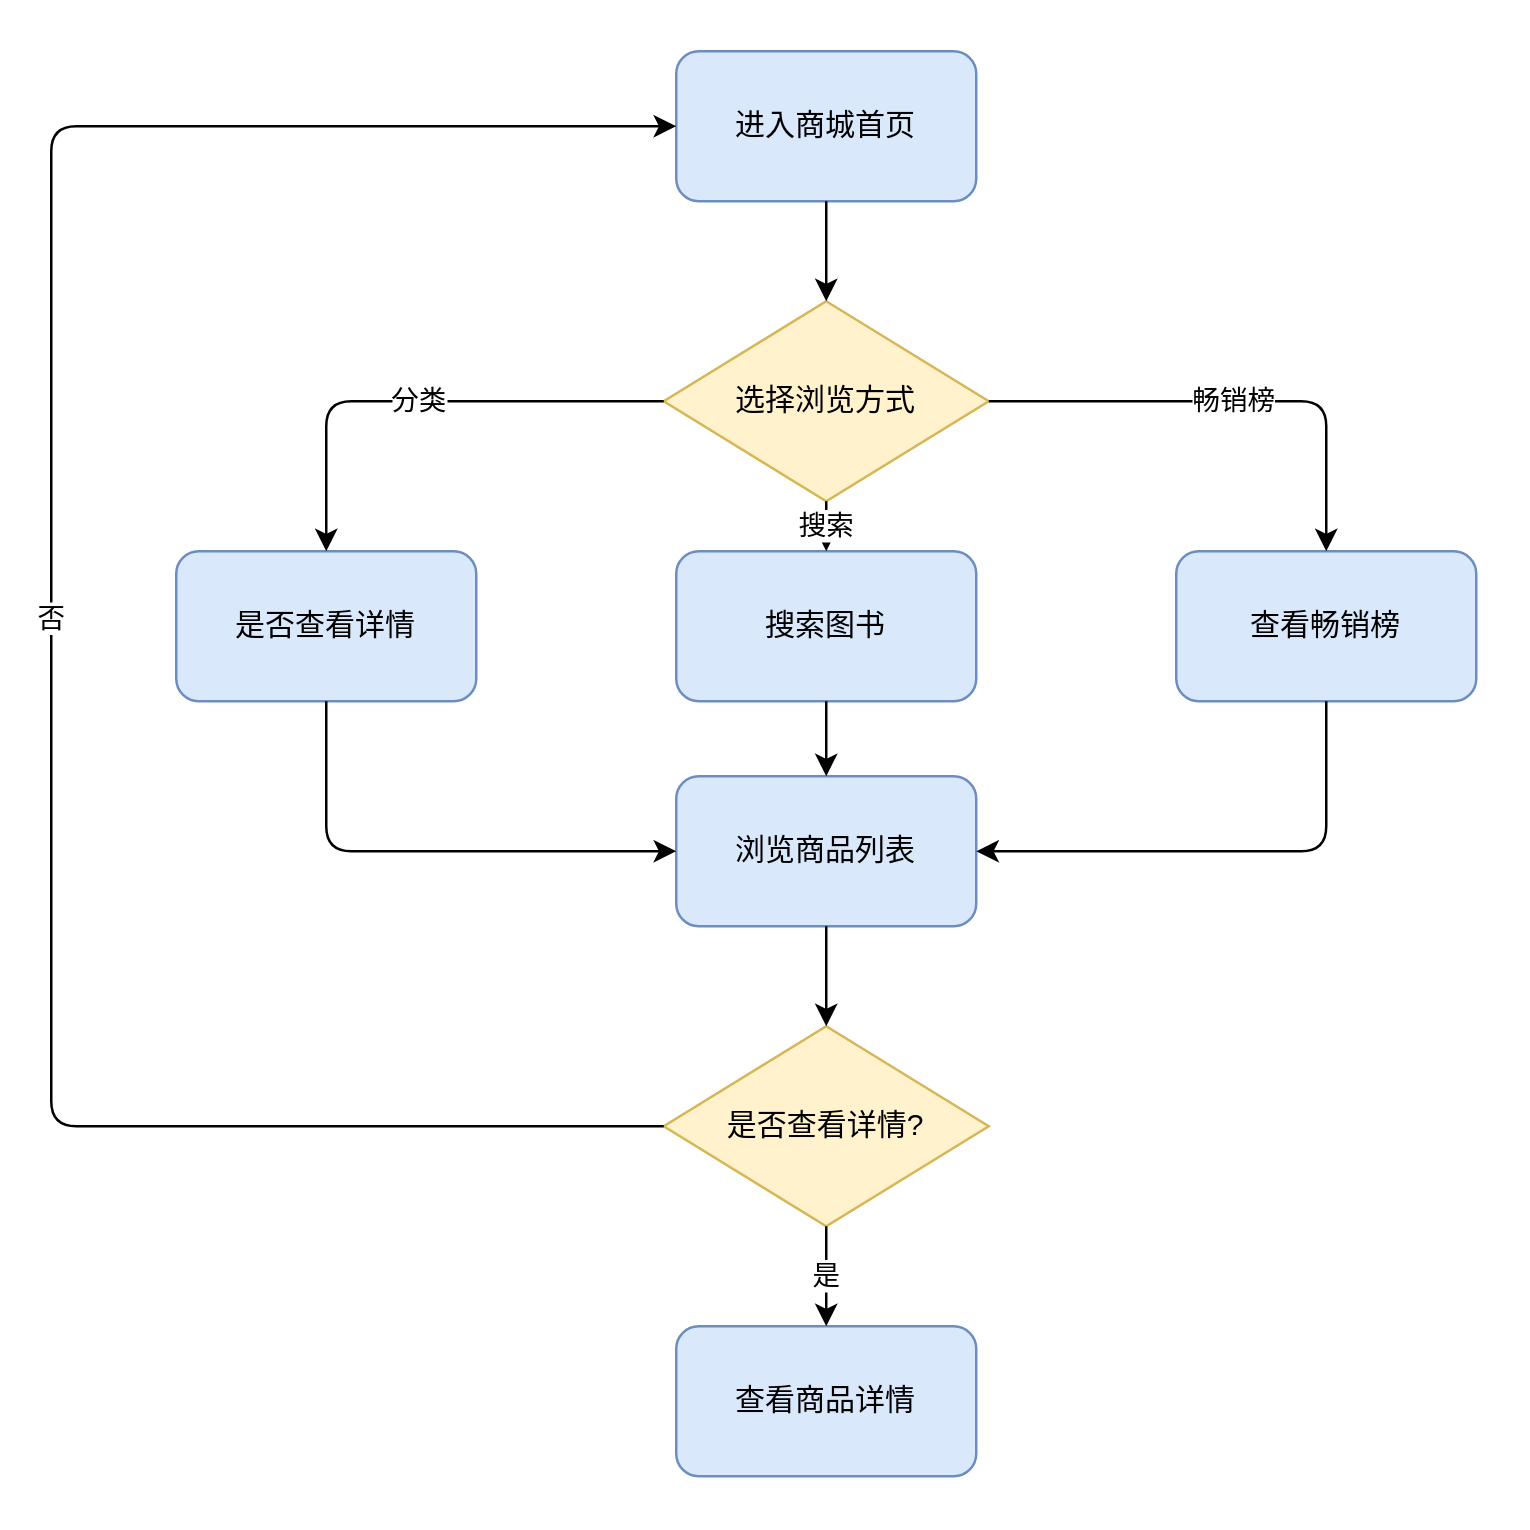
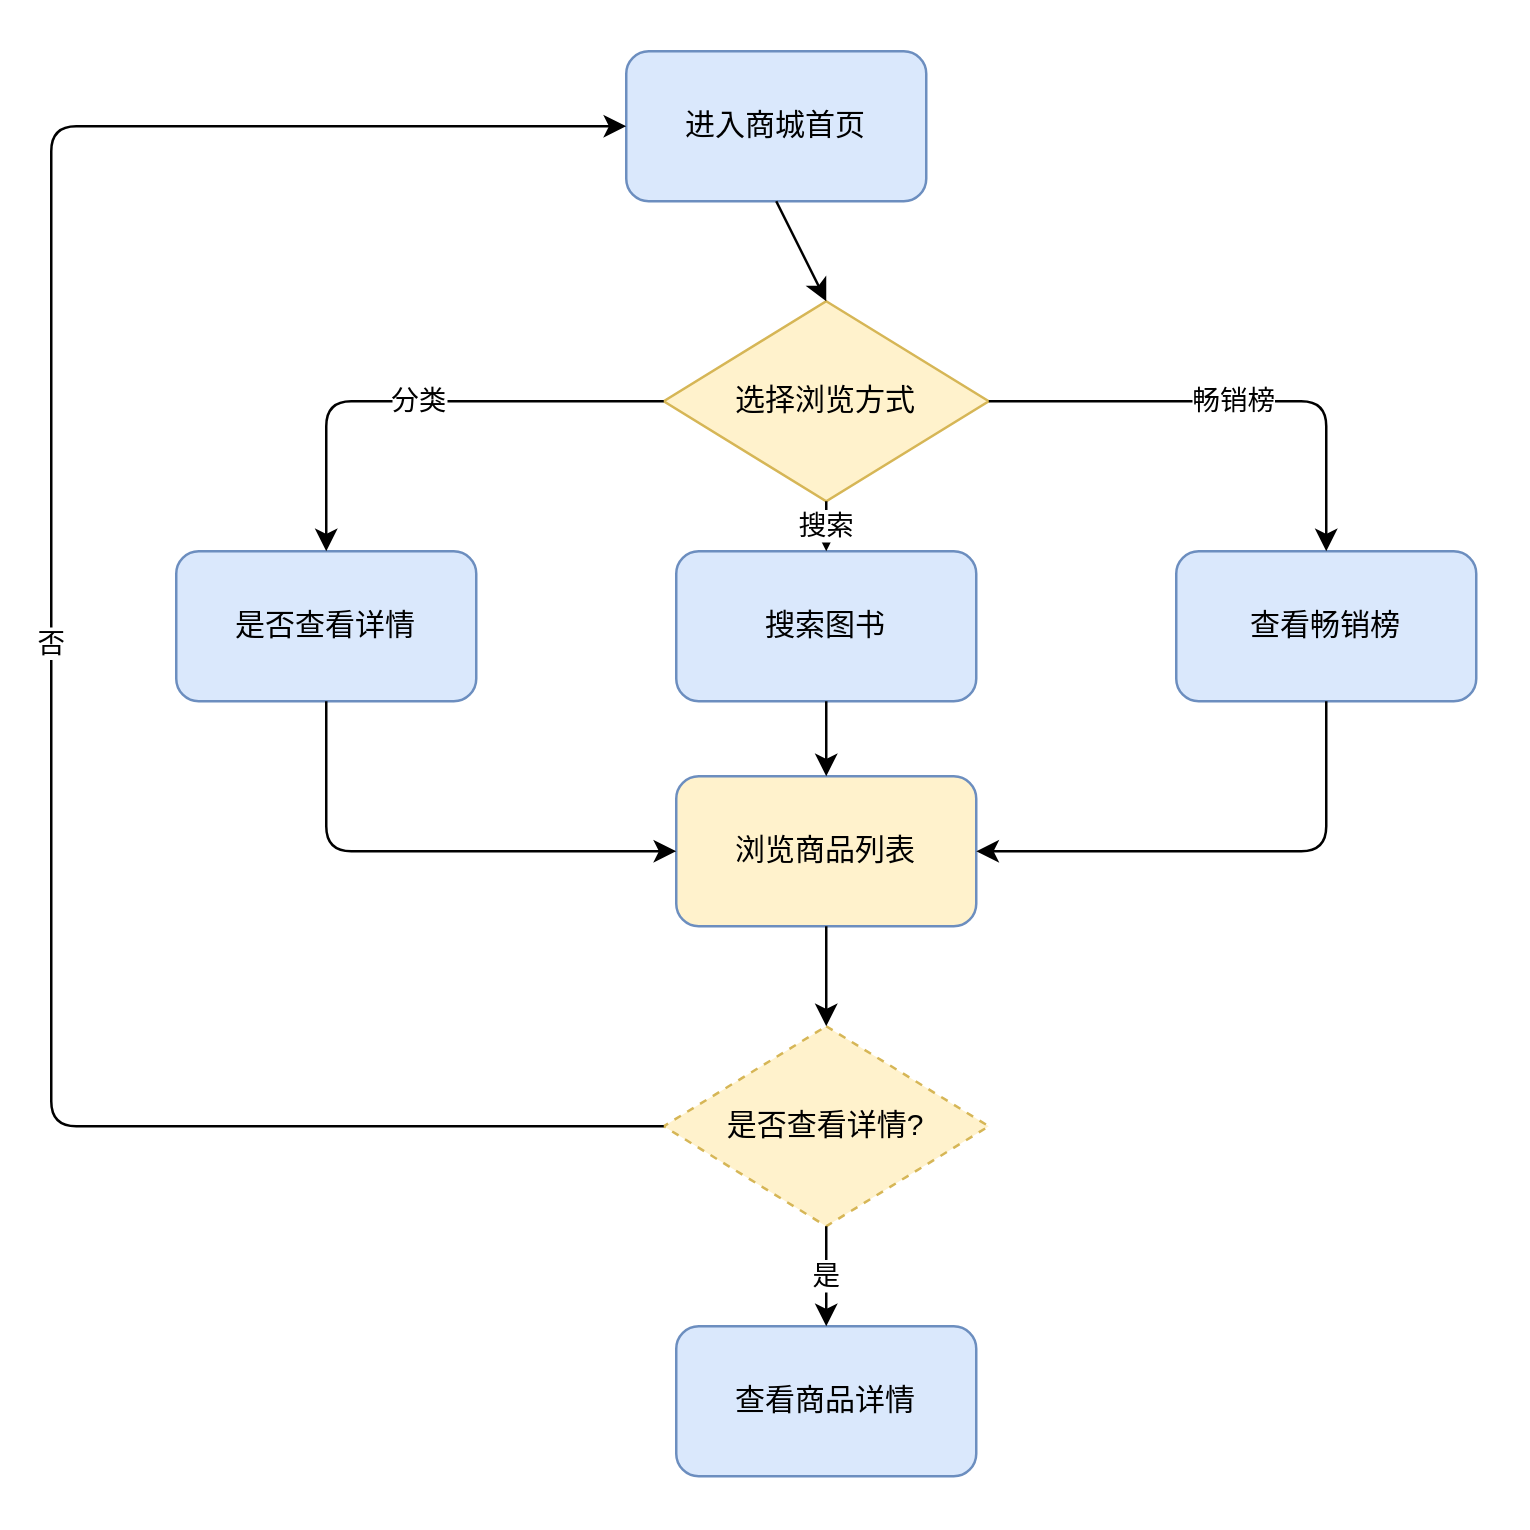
  <mxCell id="0" />
  <mxCell id="1" parent="0" />
- <mxCell id="2" value="进入商城首页" style="rounded=1;whiteSpace=wrap;html=1;fillColor=#dae8fc;strokeColor=#6c8ebf;" parent="1" vertex="1"><mxGeometry x="270" y="20" width="120" height="60" as="geometry" /></mxCell>
+ <mxCell id="2" value="进入商城首页" style="rounded=1;whiteSpace=wrap;html=1;fillColor=#dae8fc;strokeColor=#6c8ebf;" parent="1" vertex="1"><mxGeometry x="250" y="20" width="120" height="60" as="geometry" /></mxCell>
  <mxCell id="3" value="选择浏览方式" style="rhombus;whiteSpace=wrap;html=1;fillColor=#fff2cc;strokeColor=#d6b656;" parent="1" vertex="1"><mxGeometry x="265" y="120" width="130" height="80" as="geometry" /></mxCell>
  <mxCell id="4" value="是否查看详情" style="rounded=1;whiteSpace=wrap;html=1;fillColor=#dae8fc;strokeColor=#6c8ebf;" parent="1" vertex="1"><mxGeometry x="70" y="220" width="120" height="60" as="geometry" /></mxCell>
  <mxCell id="5" value="搜索图书" style="rounded=1;whiteSpace=wrap;html=1;fillColor=#dae8fc;strokeColor=#6c8ebf;" parent="1" vertex="1"><mxGeometry x="270" y="220" width="120" height="60" as="geometry" /></mxCell>
  <mxCell id="6" value="查看畅销榜" style="rounded=1;whiteSpace=wrap;html=1;fillColor=#dae8fc;strokeColor=#6c8ebf;" parent="1" vertex="1"><mxGeometry x="470" y="220" width="120" height="60" as="geometry" /></mxCell>
- <mxCell id="7" value="浏览商品列表" style="rounded=1;whiteSpace=wrap;html=1;fillColor=#dae8fc;strokeColor=#6c8ebf;" parent="1" vertex="1"><mxGeometry x="270" y="310" width="120" height="60" as="geometry" /></mxCell>
- <mxCell id="8" value="是否查看详情?" style="rhombus;whiteSpace=wrap;html=1;fillColor=#fff2cc;strokeColor=#d6b656;" parent="1" vertex="1"><mxGeometry x="265" y="410" width="130" height="80" as="geometry" /></mxCell>
+ <mxCell id="7" value="浏览商品列表" style="rounded=1;whiteSpace=wrap;html=1;fillColor=#fff2cc;strokeColor=#6c8ebf;" parent="1" vertex="1"><mxGeometry x="270" y="310" width="120" height="60" as="geometry" /></mxCell>
+ <mxCell id="8" value="是否查看详情?" style="rhombus;whiteSpace=wrap;html=1;fillColor=#fff2cc;strokeColor=#d6b656;dashed=1;" parent="1" vertex="1"><mxGeometry x="265" y="410" width="130" height="80" as="geometry" /></mxCell>
  <mxCell id="9" value="查看商品详情" style="rounded=1;whiteSpace=wrap;html=1;fillColor=#dae8fc;strokeColor=#6c8ebf;" parent="1" vertex="1"><mxGeometry x="270" y="530" width="120" height="60" as="geometry" /></mxCell>
  <mxCell id="10" value="" style="endArrow=classic;html=1;exitX=0.5;exitY=1;exitDx=0;exitDy=0;entryX=0.5;entryY=0;entryDx=0;entryDy=0;" parent="1" source="2" target="3" edge="1"><mxGeometry width="50" height="50" relative="1" as="geometry" /></mxCell>
  <mxCell id="11" value="分类" style="endArrow=classic;html=1;exitX=0;exitY=0.5;exitDx=0;exitDy=0;entryX=0.5;entryY=0;entryDx=0;entryDy=0;" parent="1" source="3" target="4" edge="1"><mxGeometry relative="1" as="geometry"><Array as="points"><mxPoint x="130" y="160" /></Array></mxGeometry></mxCell>
  <mxCell id="12" value="搜索" style="endArrow=classic;html=1;exitX=0.5;exitY=1;exitDx=0;exitDy=0;entryX=0.5;entryY=0;entryDx=0;entryDy=0;" parent="1" source="3" target="5" edge="1"><mxGeometry relative="1" as="geometry" /></mxCell>
  <mxCell id="13" value="畅销榜" style="endArrow=classic;html=1;exitX=1;exitY=0.5;exitDx=0;exitDy=0;entryX=0.5;entryY=0;entryDx=0;entryDy=0;" parent="1" source="3" target="6" edge="1"><mxGeometry relative="1" as="geometry"><Array as="points"><mxPoint x="530" y="160" /></Array></mxGeometry></mxCell>
  <mxCell id="14" value="" style="endArrow=classic;html=1;exitX=0.5;exitY=1;exitDx=0;exitDy=0;entryX=0;entryY=0.5;entryDx=0;entryDy=0;" parent="1" source="4" target="7" edge="1"><mxGeometry width="50" height="50" relative="1" as="geometry"><Array as="points"><mxPoint x="130" y="340" /></Array></mxGeometry></mxCell>
  <mxCell id="15" value="" style="endArrow=classic;html=1;exitX=0.5;exitY=1;exitDx=0;exitDy=0;entryX=0.5;entryY=0;entryDx=0;entryDy=0;" parent="1" source="5" target="7" edge="1"><mxGeometry width="50" height="50" relative="1" as="geometry" /></mxCell>
  <mxCell id="16" value="" style="endArrow=classic;html=1;exitX=0.5;exitY=1;exitDx=0;exitDy=0;entryX=1;entryY=0.5;entryDx=0;entryDy=0;" parent="1" source="6" target="7" edge="1"><mxGeometry width="50" height="50" relative="1" as="geometry"><Array as="points"><mxPoint x="530" y="340" /></Array></mxGeometry></mxCell>
  <mxCell id="17" value="" style="endArrow=classic;html=1;exitX=0.5;exitY=1;exitDx=0;exitDy=0;entryX=0.5;entryY=0;entryDx=0;entryDy=0;" parent="1" source="7" target="8" edge="1"><mxGeometry width="50" height="50" relative="1" as="geometry" /></mxCell>
  <mxCell id="18" value="是" style="endArrow=classic;html=1;exitX=0.5;exitY=1;exitDx=0;exitDy=0;entryX=0.5;entryY=0;entryDx=0;entryDy=0;" parent="1" source="8" target="9" edge="1"><mxGeometry relative="1" as="geometry" /></mxCell>
  <mxCell id="19" value="否" style="endArrow=classic;html=1;exitX=0;exitY=0.5;exitDx=0;exitDy=0;entryX=0;entryY=0.5;entryDx=0;entryDy=0;" parent="1" source="8" target="2" edge="1"><mxGeometry relative="1" as="geometry"><Array as="points"><mxPoint x="20" y="450" /><mxPoint x="20" y="50" /></Array></mxGeometry></mxCell>
